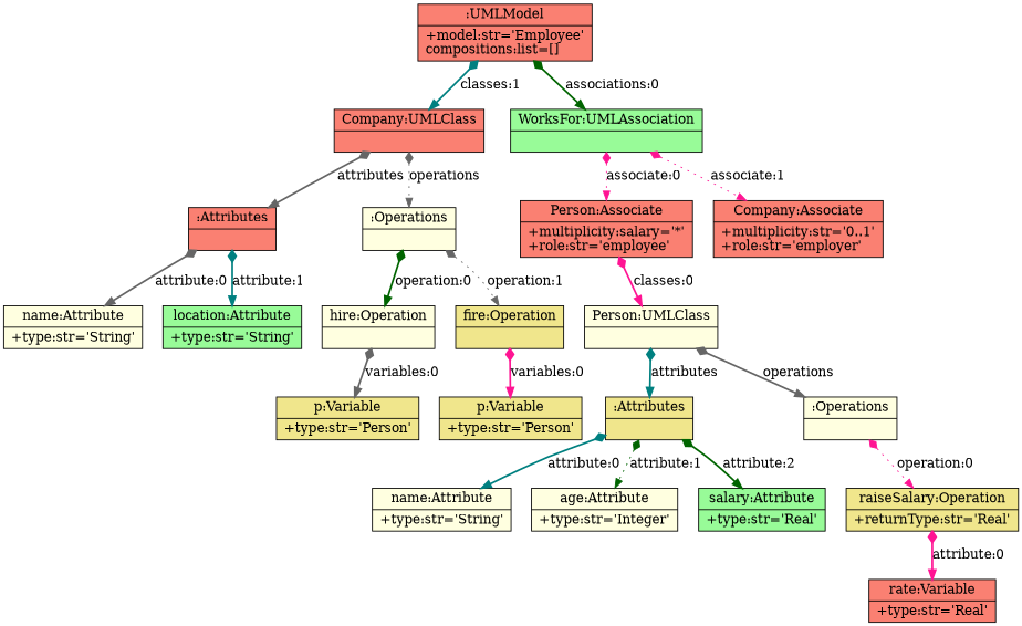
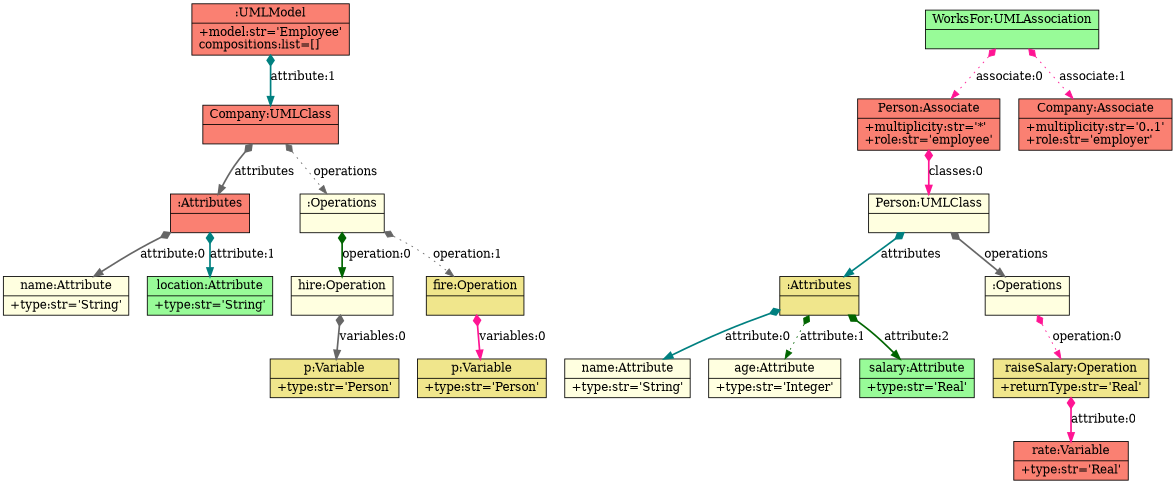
  digraph {
    fontname="Bitstream Vera Sans"
    fontsize=8
    nodesep=0.3
    node [fillcolor=lightyellow shape=record style=filled]
    edge [arrowtail=diamond color=gray40 dir=both style=bold]
    n1 [fillcolor=salmon label="{:UMLModel|+model:str='Employee'\lcompositions:list=[]\l}"]
    n2 [fillcolor=salmon label="{Company:UMLClass|}"]
    n3 [fillcolor=palegreen label="{WorksFor:UMLAssociation|}"]
    n4 [label="{Person:UMLClass|}"]
    n5 [fillcolor=khaki label="{:Attributes|}"]
    n6 [label="{:Operations|}"]
    n7 [fillcolor=salmon label="{:Attributes|}"]
    n8 [label="{:Operations|}"]
-   n9 [fillcolor=salmon label="{Person:Associate|+multiplicity:salary='*'\l+role:str='employee'\l}"]
+   n9 [fillcolor=salmon label="{Person:Associate|+multiplicity:str='*'\l+role:str='employee'\l}"]
    n10 [fillcolor=salmon label="{Company:Associate|+multiplicity:str='0..1'\l+role:str='employer'\l}"]
    n11 [label="{name:Attribute|+type:str='String'\l}"]
    n12 [label="{age:Attribute|+type:str='Integer'\l}"]
    n13 [fillcolor=palegreen label="{salary:Attribute|+type:str='Real'\l}"]
    n14 [fillcolor=khaki label="{raiseSalary:Operation|+returnType:str='Real'\l}"]
    n15 [fillcolor=salmon label="{rate:Variable|+type:str='Real'\l}"]
    n16 [label="{name:Attribute|+type:str='String'\l}"]
    n17 [fillcolor=palegreen label="{location:Attribute|+type:str='String'\l}"]
    n18 [label="{hire:Operation|}"]
    n19 [fillcolor=khaki label="{fire:Operation|}"]
    n20 [fillcolor=khaki label="{p:Variable|+type:str='Person'\l}"]
    n21 [fillcolor=khaki label="{p:Variable|+type:str='Person'\l}"]
-   n1 -> n2 [color=teal label="classes:1"]
-   n1 -> n3 [color=darkgreen label="associations:0"]
+   n1 -> n2 [color=teal label="attribute:1"]
    n2 -> n7 [label=attributes]
    n2 -> n8 [label=operations style=dotted]
    n3 -> n9 [color=deeppink label="associate:0" style=dotted]
    n3 -> n10 [color=deeppink label="associate:1" style=dotted]
    n4 -> n5 [color=teal label=attributes]
    n4 -> n6 [label=operations]
    n5 -> n11 [color=teal label="attribute:0"]
    n5 -> n12 [color=darkgreen label="attribute:1" style=dotted]
    n5 -> n13 [color=darkgreen label="attribute:2"]
    n6 -> n14 [color=deeppink label="operation:0" style=dotted]
    n7 -> n16 [label="attribute:0"]
    n7 -> n17 [color=teal label="attribute:1"]
    n8 -> n18 [color=darkgreen label="operation:0"]
    n8 -> n19 [label="operation:1" style=dotted]
    n9 -> n4 [color=deeppink label="classes:0"]
    n14 -> n15 [color=deeppink label="attribute:0"]
    n18 -> n20 [label="variables:0"]
    n19 -> n21 [color=deeppink label="variables:0"]
  }
